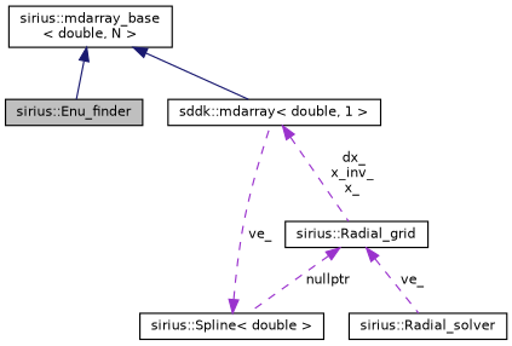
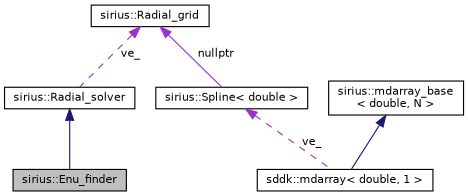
  digraph {
    node [color=black fillcolor=white fontname=Helvetica fontsize=10 shape=record style=filled]
    edge [color=darkorchid3 dir=back fontname=Helvetica fontsize=10 labelfontname=Helvetica labelfontsize=10 style=dashed]
    n1 [fillcolor=grey75 fontcolor=black height=0.2 label="sirius::Enu_finder" width=0.4]
    n2 [height=0.2 label="sirius::Radial_solver" width=0.4]
    n3 [height=0.2 label="sirius::Spline\< double \>" width=0.4]
    n4 [height=0.2 label="sddk::mdarray\< double, 1 \>" width=0.4]
    n5 [height=0.2 label="sirius::Radial_grid" width=0.4]
    n6 [height=0.2 label="sirius::mdarray_base\l\< double, N \>" width=0.4]
-   n6 -> n1 [color=midnightblue style=solid]
+   n2 -> n1 [color=midnightblue style=solid]
    n3 -> n4 [label=" ve_"]
-   n4 -> n5 [label=" dx_\nx_inv_\nx_"]
    n5 -> n2 [label=" ve_"]
-   n5 -> n3 [label=" nullptr"]
+   n5 -> n3 [label=" nullptr" style=solid]
    n6 -> n4 [color=midnightblue style=solid]
  }
